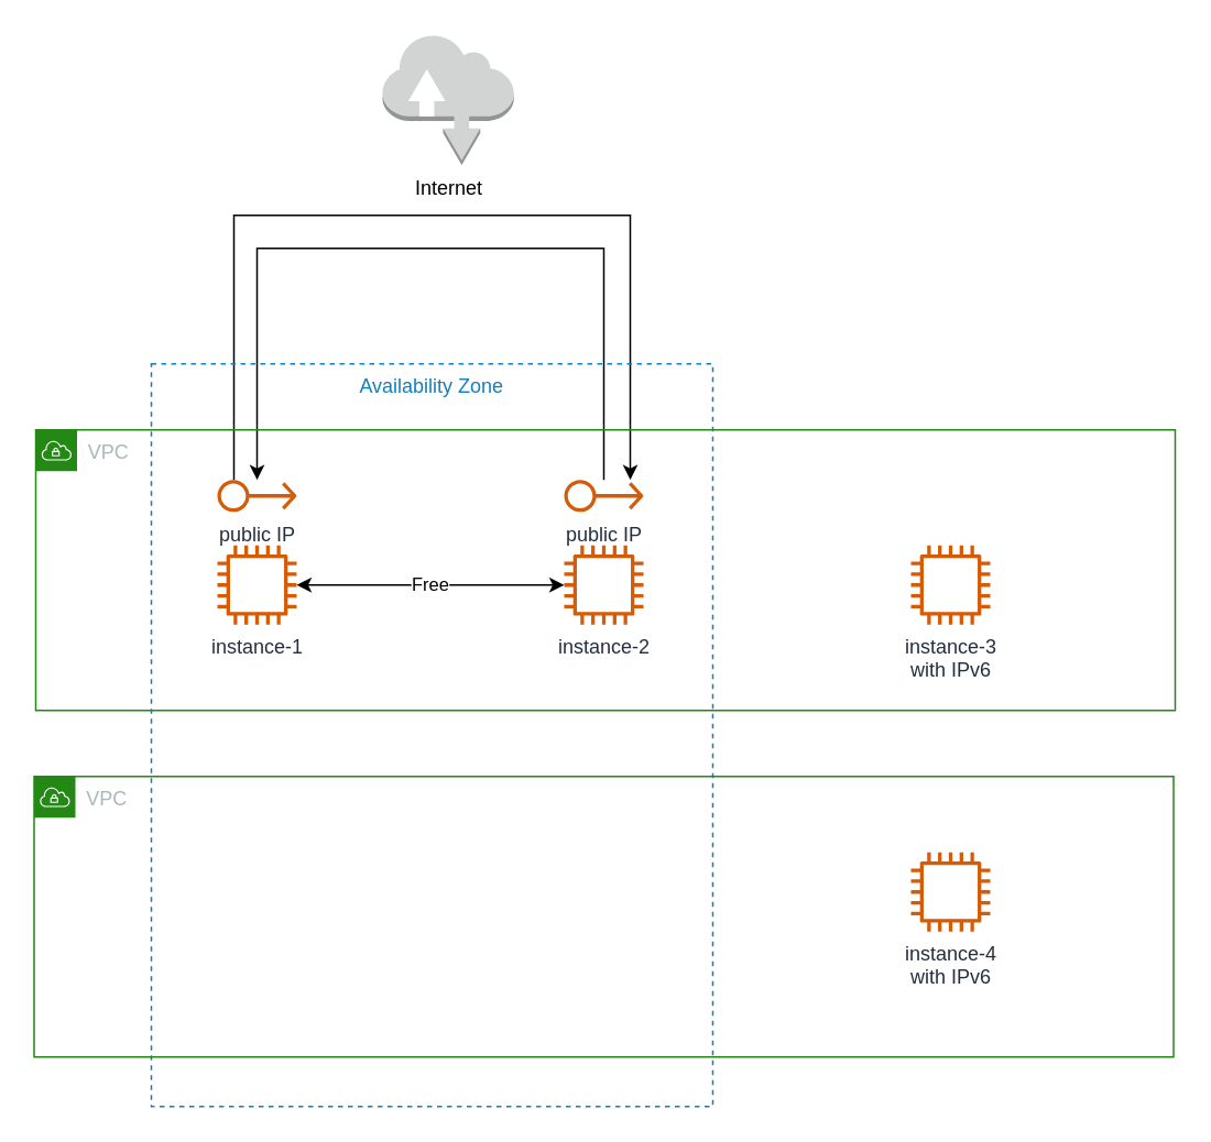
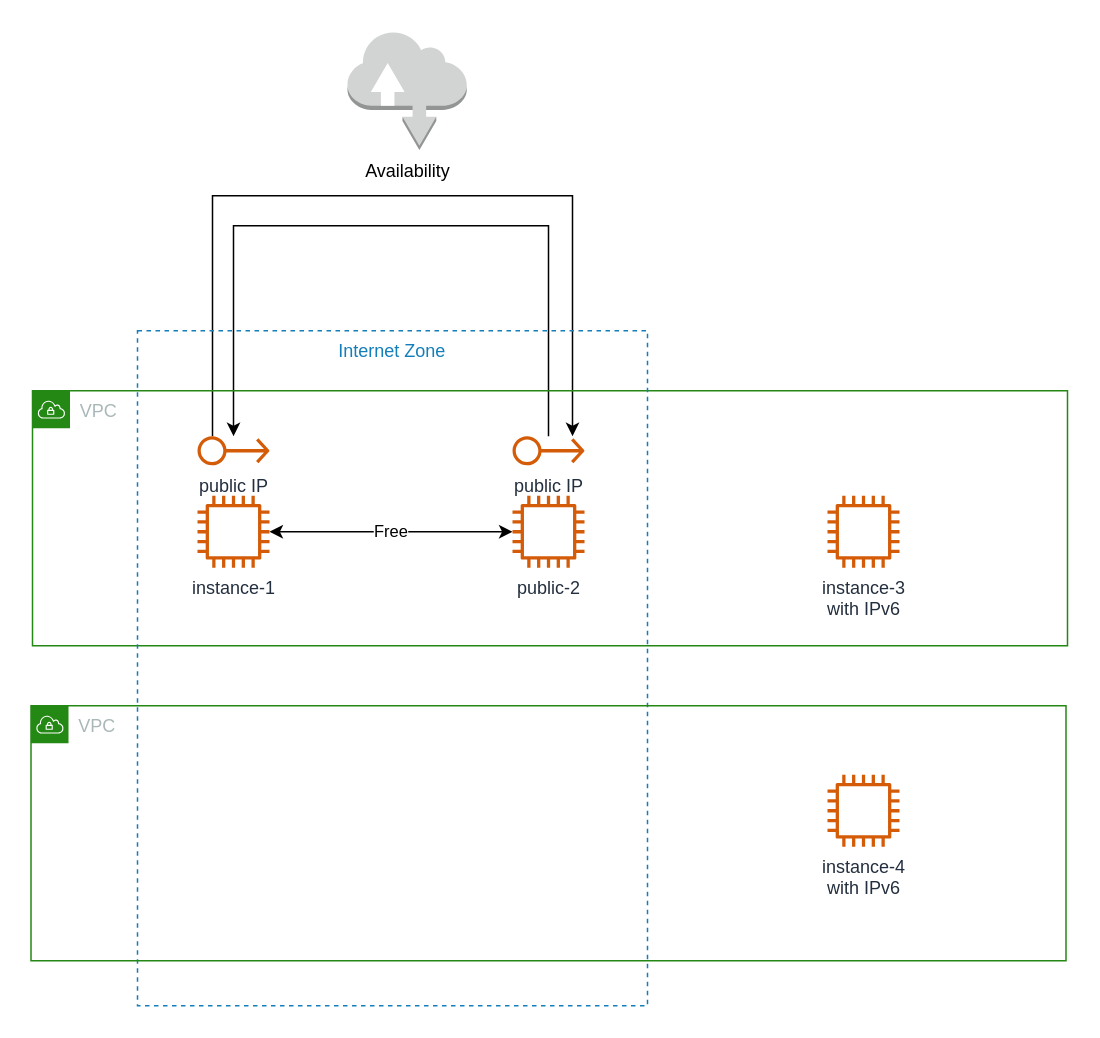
  <mxCell id="0" />
  <mxCell id="1" parent="0" />
  <mxCell id="2" value="Free" style="edgeStyle=orthogonalEdgeStyle;rounded=0;orthogonalLoop=1;jettySize=auto;html=1;startArrow=classic;startFill=1;" edge="1" parent="1" source="3" target="4"><mxGeometry relative="1" as="geometry" /></mxCell>
  <mxCell id="3" value="instance-1" style="sketch=0;outlineConnect=0;fontColor=#232F3E;gradientColor=none;fillColor=#D45B07;strokeColor=none;dashed=0;verticalLabelPosition=bottom;verticalAlign=top;align=center;html=1;fontSize=12;fontStyle=0;aspect=fixed;pointerEvents=1;shape=mxgraph.aws4.instance2;" vertex="1" parent="1"><mxGeometry x="131" y="330" width="48" height="48" as="geometry" /></mxCell>
- <mxCell id="4" value="instance-2" style="sketch=0;outlineConnect=0;fontColor=#232F3E;gradientColor=none;fillColor=#D45B07;strokeColor=none;dashed=0;verticalLabelPosition=bottom;verticalAlign=top;align=center;html=1;fontSize=12;fontStyle=0;aspect=fixed;pointerEvents=1;shape=mxgraph.aws4.instance2;" vertex="1" parent="1"><mxGeometry x="341" y="330" width="48" height="48" as="geometry" /></mxCell>
+ <mxCell id="4" value="public-2" style="sketch=0;outlineConnect=0;fontColor=#232F3E;gradientColor=none;fillColor=#D45B07;strokeColor=none;dashed=0;verticalLabelPosition=bottom;verticalAlign=top;align=center;html=1;fontSize=12;fontStyle=0;aspect=fixed;pointerEvents=1;shape=mxgraph.aws4.instance2;" vertex="1" parent="1"><mxGeometry x="341" y="330" width="48" height="48" as="geometry" /></mxCell>
  <mxCell id="5" style="edgeStyle=orthogonalEdgeStyle;rounded=0;orthogonalLoop=1;jettySize=auto;html=1;startArrow=none;startFill=0;" edge="1" parent="1" source="6" target="8"><mxGeometry relative="1" as="geometry"><Array as="points"><mxPoint x="141" y="130" /><mxPoint x="381" y="130" /></Array></mxGeometry></mxCell>
  <mxCell id="6" value="public IP" style="sketch=0;outlineConnect=0;fontColor=#232F3E;gradientColor=none;fillColor=#D45B07;strokeColor=none;dashed=0;verticalLabelPosition=bottom;verticalAlign=top;align=center;html=1;fontSize=12;fontStyle=0;aspect=fixed;pointerEvents=1;shape=mxgraph.aws4.elastic_ip_address;" vertex="1" parent="1"><mxGeometry x="131" y="290" width="48" height="20" as="geometry" /></mxCell>
  <mxCell id="7" style="edgeStyle=orthogonalEdgeStyle;rounded=0;orthogonalLoop=1;jettySize=auto;html=1;startArrow=none;startFill=0;" edge="1" parent="1" source="8" target="6"><mxGeometry relative="1" as="geometry"><Array as="points"><mxPoint x="365" y="150" /><mxPoint x="155" y="150" /></Array></mxGeometry></mxCell>
  <mxCell id="8" value="public IP" style="sketch=0;outlineConnect=0;fontColor=#232F3E;gradientColor=none;fillColor=#D45B07;strokeColor=none;dashed=0;verticalLabelPosition=bottom;verticalAlign=top;align=center;html=1;fontSize=12;fontStyle=0;aspect=fixed;pointerEvents=1;shape=mxgraph.aws4.elastic_ip_address;" vertex="1" parent="1"><mxGeometry x="341" y="290" width="48" height="20" as="geometry" /></mxCell>
- <mxCell id="9" value="Internet" style="outlineConnect=0;dashed=0;verticalLabelPosition=bottom;verticalAlign=top;align=center;html=1;shape=mxgraph.aws3.internet;fillColor=#D2D3D3;gradientColor=none;" vertex="1" parent="1"><mxGeometry x="231" y="20" width="79.5" height="79.5" as="geometry" /></mxCell>
+ <mxCell id="9" value="Availability" style="outlineConnect=0;dashed=0;verticalLabelPosition=bottom;verticalAlign=top;align=center;html=1;shape=mxgraph.aws3.internet;fillColor=#D2D3D3;gradientColor=none;" vertex="1" parent="1"><mxGeometry x="231" y="20" width="79.5" height="79.5" as="geometry" /></mxCell>
  <mxCell id="10" value="VPC" style="points=[[0,0],[0.25,0],[0.5,0],[0.75,0],[1,0],[1,0.25],[1,0.5],[1,0.75],[1,1],[0.75,1],[0.5,1],[0.25,1],[0,1],[0,0.75],[0,0.5],[0,0.25]];outlineConnect=0;gradientColor=none;html=1;whiteSpace=wrap;fontSize=12;fontStyle=0;container=1;pointerEvents=0;collapsible=0;recursiveResize=0;shape=mxgraph.aws4.group;grIcon=mxgraph.aws4.group_vpc;strokeColor=#248814;fillColor=none;verticalAlign=top;align=left;spacingLeft=30;fontColor=#AAB7B8;dashed=0;" vertex="1" parent="1"><mxGeometry x="21" y="260" width="690" height="170" as="geometry" /></mxCell>
- <mxCell id="11" value="Availability Zone" style="fillColor=none;strokeColor=#147EBA;dashed=1;verticalAlign=top;fontStyle=0;fontColor=#147EBA;" vertex="1" parent="10"><mxGeometry x="70" y="-40" width="340" height="450" as="geometry" /></mxCell>
+ <mxCell id="11" value="Internet Zone" style="fillColor=none;strokeColor=#147EBA;dashed=1;verticalAlign=top;fontStyle=0;fontColor=#147EBA;" vertex="1" parent="10"><mxGeometry x="70" y="-40" width="340" height="450" as="geometry" /></mxCell>
  <mxCell id="12" value="instance-3&lt;br&gt;with IPv6" style="sketch=0;outlineConnect=0;fontColor=#232F3E;gradientColor=none;fillColor=#D45B07;strokeColor=none;dashed=0;verticalLabelPosition=bottom;verticalAlign=top;align=center;html=1;fontSize=12;fontStyle=0;aspect=fixed;pointerEvents=1;shape=mxgraph.aws4.instance2;" vertex="1" parent="10"><mxGeometry x="530" y="70" width="48" height="48" as="geometry" /></mxCell>
  <mxCell id="13" value="VPC" style="points=[[0,0],[0.25,0],[0.5,0],[0.75,0],[1,0],[1,0.25],[1,0.5],[1,0.75],[1,1],[0.75,1],[0.5,1],[0.25,1],[0,1],[0,0.75],[0,0.5],[0,0.25]];outlineConnect=0;gradientColor=none;html=1;whiteSpace=wrap;fontSize=12;fontStyle=0;container=1;pointerEvents=0;collapsible=0;recursiveResize=0;shape=mxgraph.aws4.group;grIcon=mxgraph.aws4.group_vpc;strokeColor=#248814;fillColor=none;verticalAlign=top;align=left;spacingLeft=30;fontColor=#AAB7B8;dashed=0;" vertex="1" parent="1"><mxGeometry x="20" y="470" width="690" height="170" as="geometry" /></mxCell>
  <mxCell id="14" value="instance-4&lt;br&gt;with IPv6" style="sketch=0;outlineConnect=0;fontColor=#232F3E;gradientColor=none;fillColor=#D45B07;strokeColor=none;dashed=0;verticalLabelPosition=bottom;verticalAlign=top;align=center;html=1;fontSize=12;fontStyle=0;aspect=fixed;pointerEvents=1;shape=mxgraph.aws4.instance2;" vertex="1" parent="13"><mxGeometry x="531" y="46" width="48" height="48" as="geometry" /></mxCell>
